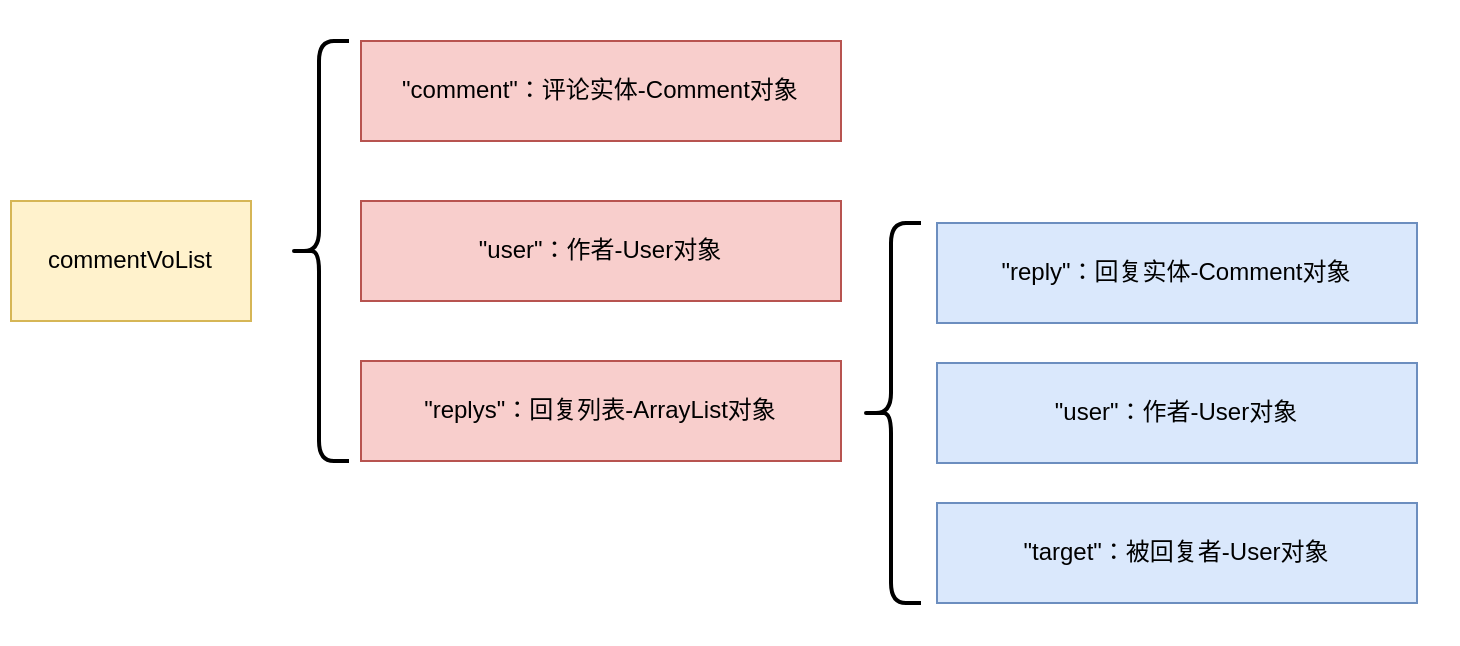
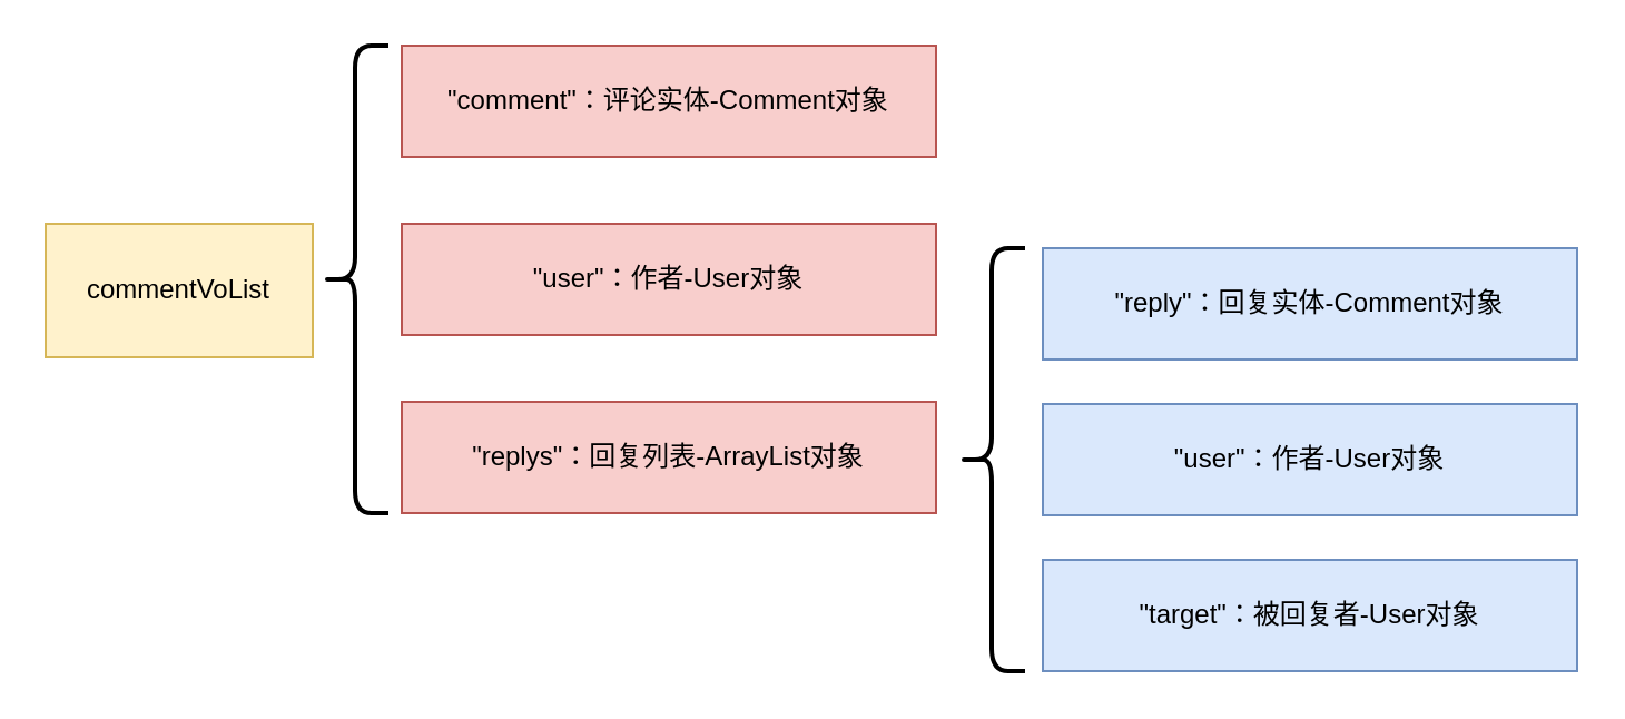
  <mxCell id="0" />
  <mxCell id="1" parent="0" />
- <mxCell id="2" value="commentVoList" style="rounded=0;whiteSpace=wrap;html=1;fillColor=#fff2cc;strokeColor=#d6b656;" vertex="1" parent="1"><mxGeometry x="5" y="100" width="120" height="60" as="geometry" /></mxCell>
+ <mxCell id="2" value="commentVoList" style="rounded=0;whiteSpace=wrap;html=1;fillColor=#fff2cc;strokeColor=#d6b656;" vertex="1" parent="1"><mxGeometry x="20" y="100" width="120" height="60" as="geometry" /></mxCell>
  <mxCell id="3" value="&quot;comment&quot;：评论实体-Comment对象" style="rounded=0;whiteSpace=wrap;html=1;fillColor=#f8cecc;strokeColor=#b85450;" vertex="1" parent="1"><mxGeometry x="180" y="20" width="240" height="50" as="geometry" /></mxCell>
  <mxCell id="4" value="&quot;user&quot;：作者-User对象" style="rounded=0;whiteSpace=wrap;html=1;fillColor=#f8cecc;strokeColor=#b85450;" vertex="1" parent="1"><mxGeometry x="180" y="100" width="240" height="50" as="geometry" /></mxCell>
  <mxCell id="5" value="&quot;replys&quot;：回复列表-ArrayList对象" style="rounded=0;whiteSpace=wrap;html=1;fillColor=#f8cecc;strokeColor=#b85450;" vertex="1" parent="1"><mxGeometry x="180" y="180" width="240" height="50" as="geometry" /></mxCell>
  <mxCell id="6" value="&quot;reply&quot;：回复实体-Comment对象" style="rounded=0;whiteSpace=wrap;html=1;fillColor=#dae8fc;strokeColor=#6c8ebf;" vertex="1" parent="1"><mxGeometry x="468" y="111" width="240" height="50" as="geometry" /></mxCell>
  <mxCell id="7" value="&quot;user&quot;：作者-User对象" style="rounded=0;whiteSpace=wrap;html=1;fillColor=#dae8fc;strokeColor=#6c8ebf;" vertex="1" parent="1"><mxGeometry x="468" y="181" width="240" height="50" as="geometry" /></mxCell>
  <mxCell id="8" value="&quot;target&quot;：被回复者-User对象" style="rounded=0;whiteSpace=wrap;html=1;fillColor=#dae8fc;strokeColor=#6c8ebf;" vertex="1" parent="1"><mxGeometry x="468" y="251" width="240" height="50" as="geometry" /></mxCell>
  <mxCell id="9" value="" style="shape=curlyBracket;whiteSpace=wrap;html=1;rounded=1;strokeWidth=2;" vertex="1" parent="1"><mxGeometry x="144" y="20" width="30" height="210" as="geometry" /></mxCell>
  <mxCell id="10" value="" style="shape=curlyBracket;whiteSpace=wrap;html=1;rounded=1;strokeWidth=2;" vertex="1" parent="1"><mxGeometry x="430" y="111" width="30" height="190" as="geometry" /></mxCell>
